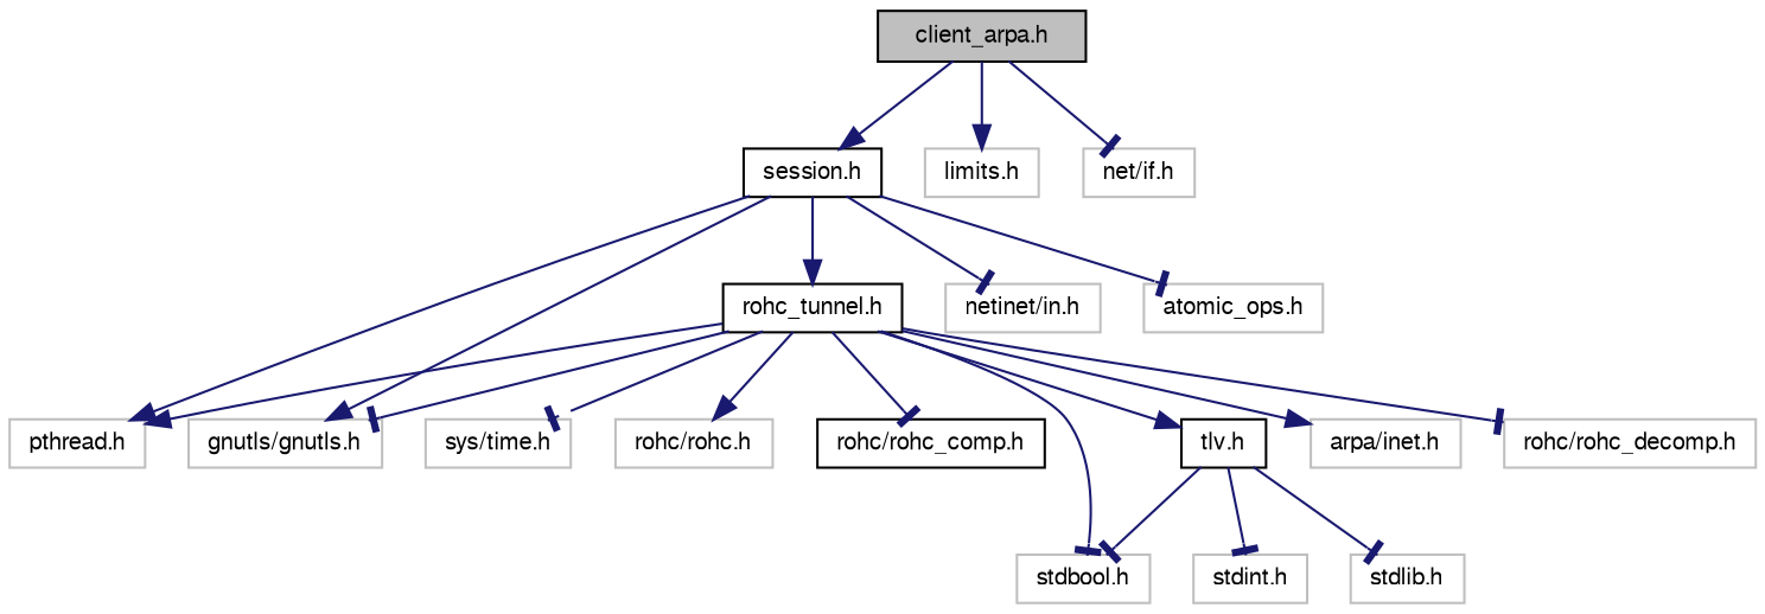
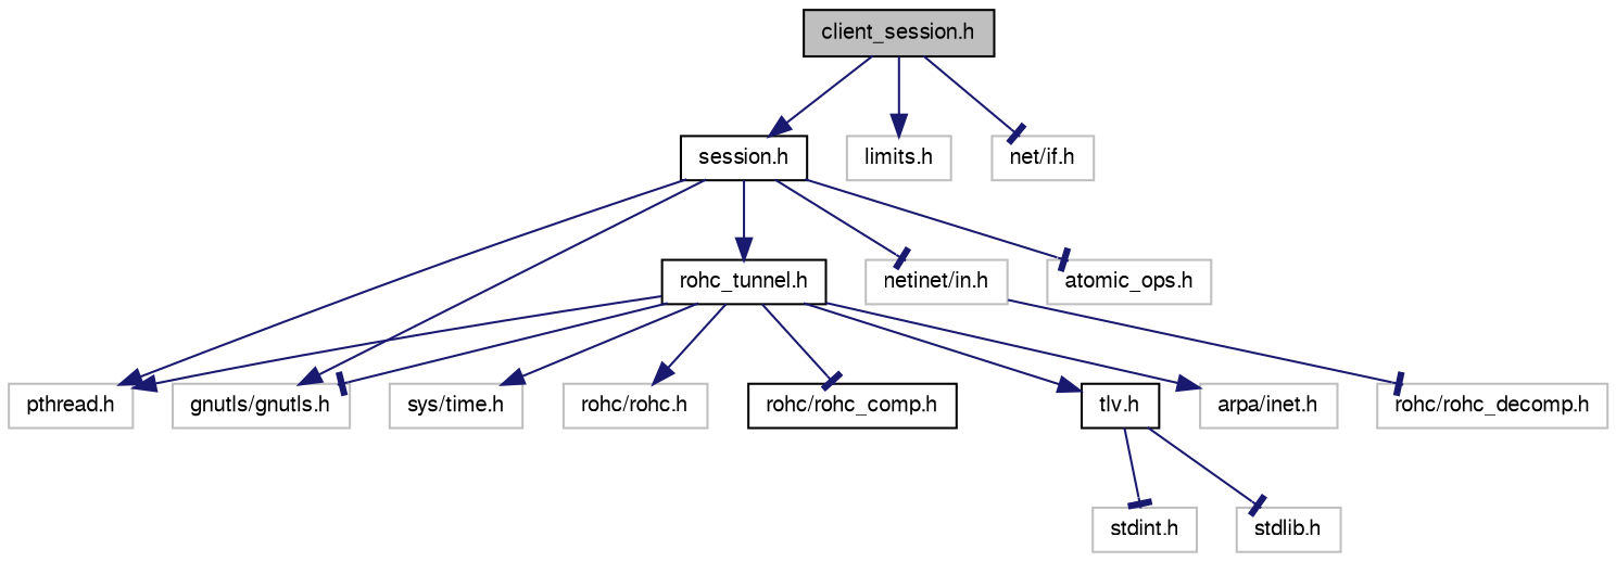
  digraph {
    node [color=grey75 fillcolor=white fontname=FreeSans fontsize=10 shape=record style=filled]
    edge [arrowhead=normal color=midnightblue fontname=FreeSans fontsize=10 labelfontname=FreeSans labelfontsize=10 style=solid]
-   n1 [color=black fillcolor=grey75 fontcolor=black height=0.2 label="client_arpa.h" width=0.4]
+   n1 [color=black fillcolor=grey75 fontcolor=black height=0.2 label="client_session.h" width=0.4]
    n2 [color=black height=0.2 label="session.h" width=0.4]
    n3 [height=0.2 label="limits.h" width=0.4]
    n4 [height=0.2 label="net/if.h" width=0.4]
    n5 [color=black height=0.2 label="rohc_tunnel.h" width=0.4]
    n6 [height=0.2 label="pthread.h" width=0.4]
    n7 [height=0.2 label="gnutls/gnutls.h" width=0.4]
    n8 [height=0.2 label="netinet/in.h" width=0.4]
    n9 [height=0.2 label="atomic_ops.h" width=0.4]
    n10 [color=black height=0.2 label="tlv.h" width=0.4]
-   n11 [height=0.2 label="stdbool.h" width=0.4]
    n12 [height=0.2 label="arpa/inet.h" width=0.4]
    n13 [height=0.2 label="sys/time.h" width=0.4]
    n14 [height=0.2 label="rohc/rohc.h" width=0.4]
    n15 [color=black height=0.2 label="rohc/rohc_comp.h" width=0.4]
    n16 [height=0.2 label="rohc/rohc_decomp.h" width=0.4]
    n17 [height=0.2 label="stdlib.h" width=0.4]
    n18 [height=0.2 label="stdint.h" width=0.4]
    n1 -> n2
    n1 -> n3
    n1 -> n4 [arrowhead=tee]
    n2 -> n5
    n2 -> n6
    n2 -> n7
    n2 -> n8 [arrowhead=tee]
    n2 -> n9 [arrowhead=tee]
    n5 -> n6
    n5 -> n7 [arrowhead=tee]
    n5 -> n10
-   n5 -> n11 [arrowhead=tee]
    n5 -> n12
-   n5 -> n13 [arrowhead=tee]
+   n5 -> n13
    n5 -> n14
    n5 -> n15 [arrowhead=tee]
-   n5 -> n16 [arrowhead=tee]
-   n10 -> n11 [arrowhead=tee]
+   n8 -> n16 [arrowhead=tee]
    n10 -> n17 [arrowhead=tee]
    n10 -> n18 [arrowhead=tee]
  }
